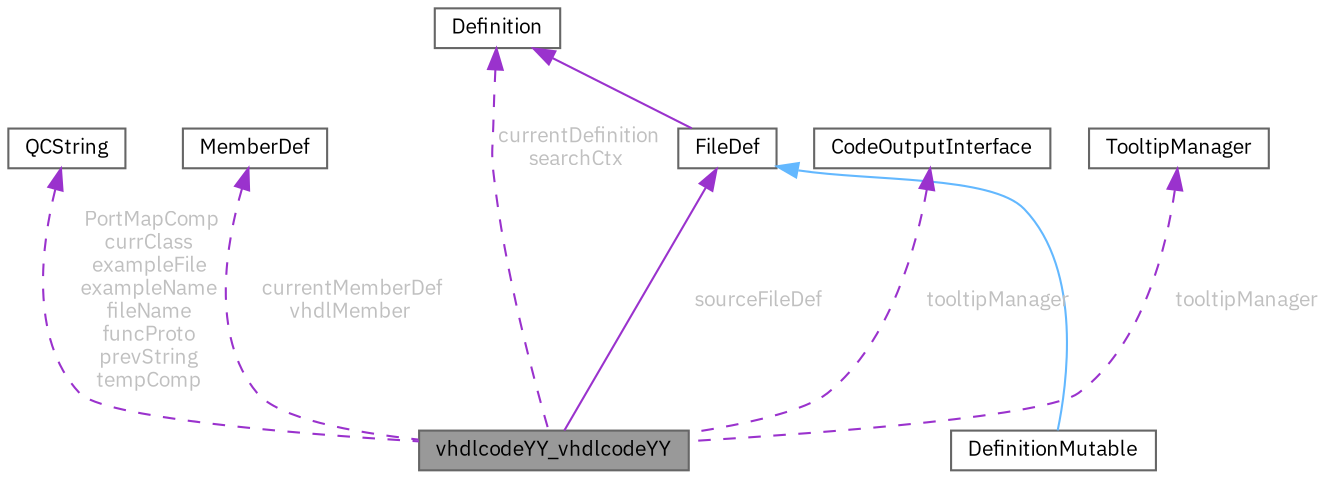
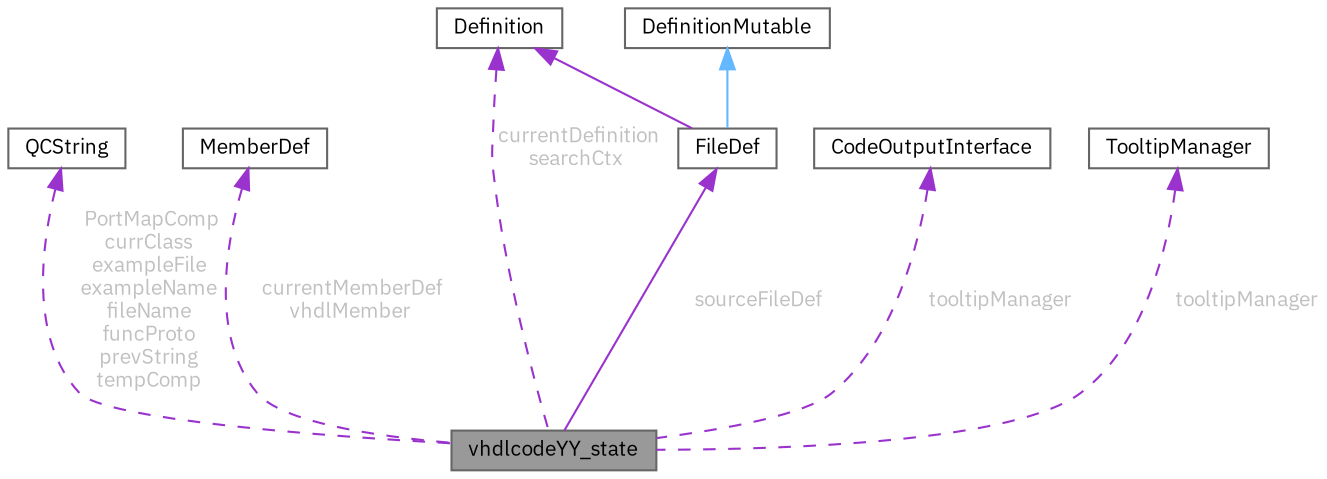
  digraph {
    fontname="IBM Plex Sans"
    node [color=gray40 fillcolor=white fontname="IBM Plex Sans" fontsize=10 shape=box style=filled]
    edge [color=darkorchid3 dir=back fontcolor=grey fontname="IBM Plex Sans" fontsize=10 labelfontname=Helvetica labelfontsize=10 style=dashed]
-   n1 [fillcolor=grey60 fontcolor=black height=0.2 label=vhdlcodeYY_vhdlcodeYY width=0.4]
+   n1 [fillcolor=grey60 fontcolor=black height=0.2 label=vhdlcodeYY_state width=0.4]
    n2 [height=0.2 label=QCString width=0.4]
    n3 [height=0.2 label=MemberDef width=0.4]
    n4 [height=0.2 label=Definition width=0.4]
    n5 [height=0.2 label=FileDef width=0.4]
    n6 [height=0.2 label=CodeOutputInterface width=0.4]
    n7 [height=0.2 label=DefinitionMutable width=0.4]
    n8 [height=0.2 label=TooltipManager width=0.4]
    n2 -> n1 [label=" PortMapComp\ncurrClass\nexampleFile\nexampleName\nfileName\nfuncProto\nprevString\ntempComp"]
    n3 -> n1 [label=" currentMemberDef\nvhdlMember"]
    n4 -> n1 [label=" currentDefinition\nsearchCtx"]
    n4 -> n5 [style=solid fontcolor=""]
    n5 -> n1 [label=" sourceFileDef" style=solid]
    n6 -> n1 [label=" tooltipManager"]
-   n5 -> n7 [color=steelblue1 style=solid fontcolor=""]
+   n7 -> n5 [color=steelblue1 style=solid fontcolor=""]
    n8 -> n1 [label=" tooltipManager"]
  }
